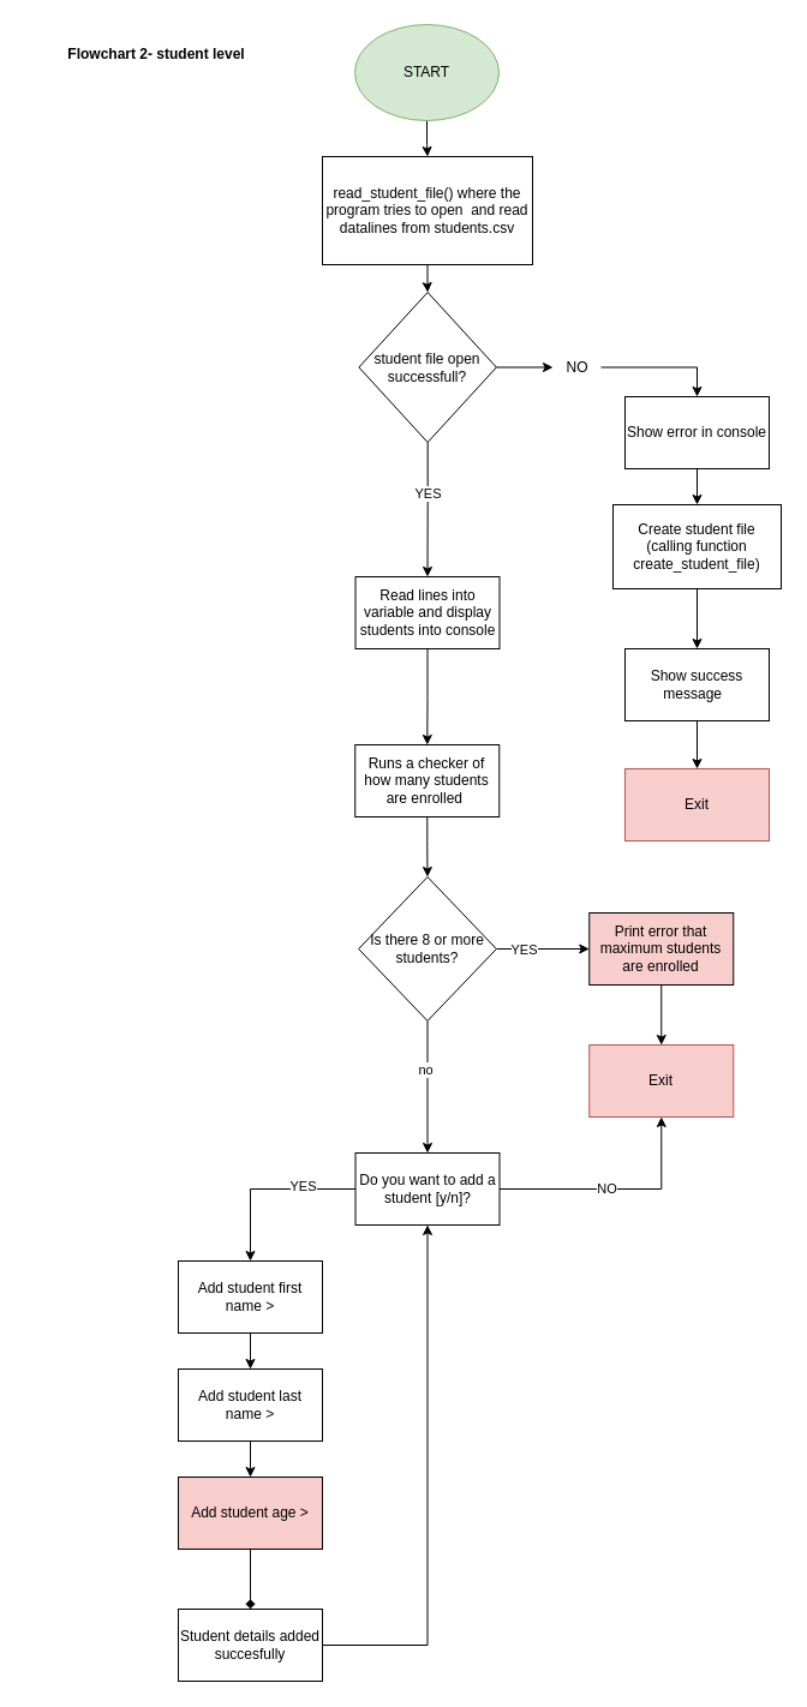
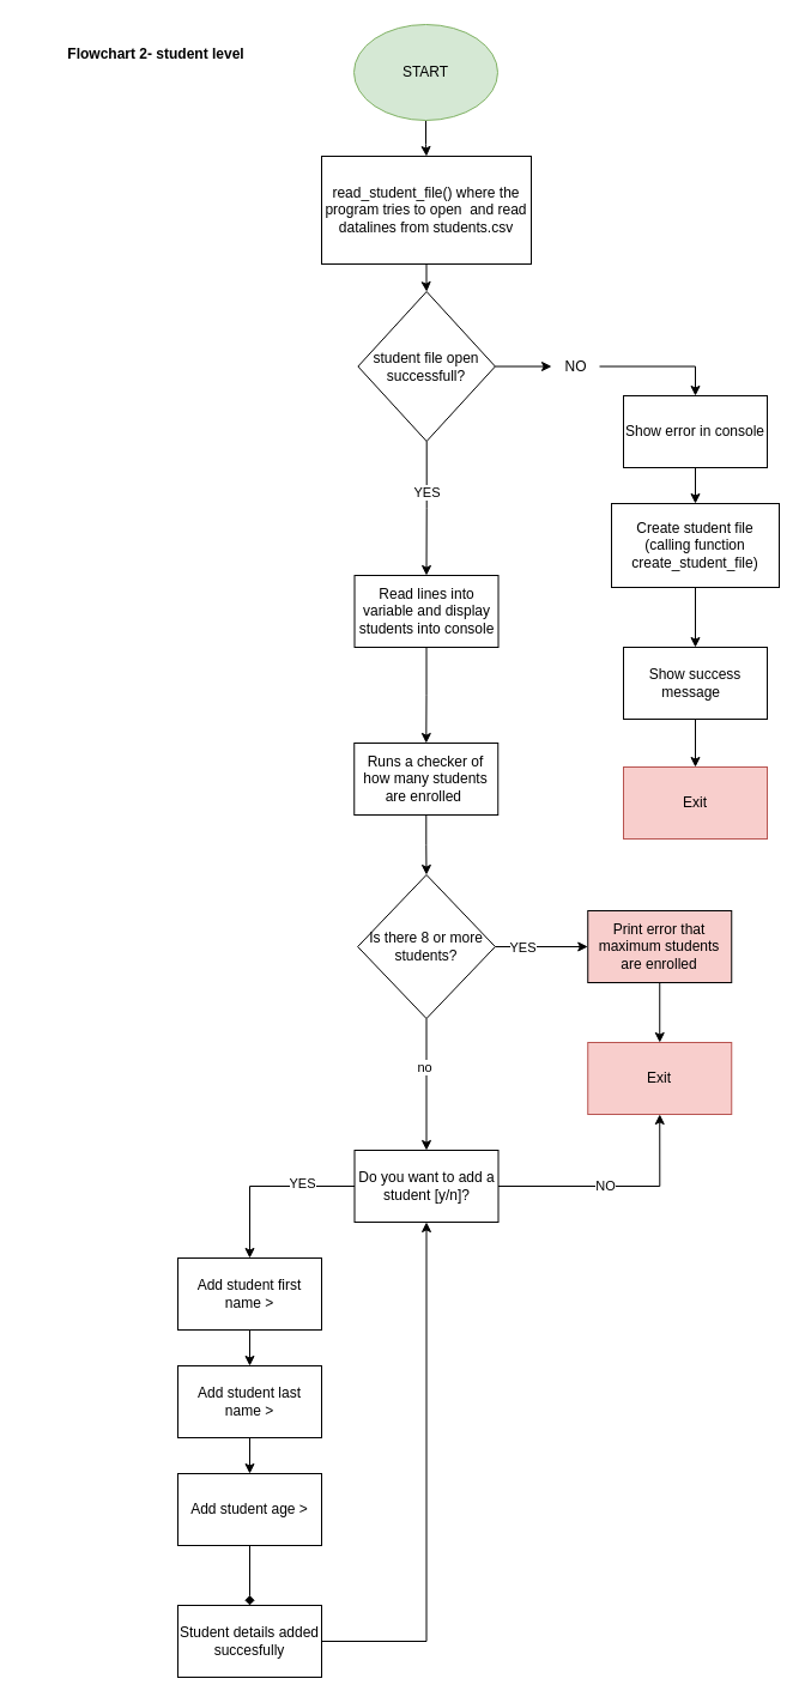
  <mxCell id="0" />
  <mxCell id="1" parent="0" />
  <mxCell id="2" value="" style="edgeStyle=orthogonalEdgeStyle;rounded=0;orthogonalLoop=1;jettySize=auto;html=1;" edge="1" parent="1" source="3" target="6"><mxGeometry relative="1" as="geometry" /></mxCell>
  <mxCell id="3" value="START" style="ellipse;whiteSpace=wrap;html=1;fillColor=#d5e8d4;strokeColor=#82b366;" vertex="1" parent="1"><mxGeometry x="295" y="20" width="120" height="80" as="geometry" /></mxCell>
  <mxCell id="4" value="&lt;b&gt;Flowchart 2- student level&lt;/b&gt;" style="text;html=1;align=center;verticalAlign=middle;whiteSpace=wrap;rounded=0;" vertex="1" parent="1"><mxGeometry x="20" y="30" width="220" height="30" as="geometry" /></mxCell>
  <mxCell id="5" value="" style="edgeStyle=orthogonalEdgeStyle;rounded=0;orthogonalLoop=1;jettySize=auto;html=1;" edge="1" parent="1" source="6" target="10"><mxGeometry relative="1" as="geometry" /></mxCell>
  <mxCell id="6" value="read_student_file() where the program tries to open&amp;nbsp; and read datalines from students.csv" style="whiteSpace=wrap;html=1;" vertex="1" parent="1"><mxGeometry x="268" y="130" width="175" height="90" as="geometry" /></mxCell>
  <mxCell id="7" value="" style="edgeStyle=orthogonalEdgeStyle;rounded=0;orthogonalLoop=1;jettySize=auto;html=1;" edge="1" parent="1" source="10" target="12"><mxGeometry relative="1" as="geometry" /></mxCell>
  <mxCell id="8" value="YES" style="edgeLabel;html=1;align=center;verticalAlign=middle;resizable=0;points=[];" vertex="1" connectable="0" parent="7"><mxGeometry x="-0.235" relative="1" as="geometry"><mxPoint as="offset" /></mxGeometry></mxCell>
  <mxCell id="9" value="" style="edgeStyle=orthogonalEdgeStyle;rounded=0;orthogonalLoop=1;jettySize=auto;html=1;" edge="1" parent="1" source="35" target="14"><mxGeometry relative="1" as="geometry" /></mxCell>
  <mxCell id="10" value="student file open successfull?" style="rhombus;whiteSpace=wrap;html=1;" vertex="1" parent="1"><mxGeometry x="298.38" y="243" width="114.5" height="125" as="geometry" /></mxCell>
  <mxCell id="11" value="" style="edgeStyle=orthogonalEdgeStyle;rounded=0;orthogonalLoop=1;jettySize=auto;html=1;" edge="1" parent="1" source="12" target="20"><mxGeometry relative="1" as="geometry" /></mxCell>
  <mxCell id="12" value="Read lines into variable and display students into console" style="whiteSpace=wrap;html=1;" vertex="1" parent="1"><mxGeometry x="295.51" y="480" width="120" height="60" as="geometry" /></mxCell>
  <mxCell id="13" value="" style="edgeStyle=orthogonalEdgeStyle;rounded=0;orthogonalLoop=1;jettySize=auto;html=1;" edge="1" parent="1" source="14" target="16"><mxGeometry relative="1" as="geometry" /></mxCell>
  <mxCell id="14" value="Show error in console" style="whiteSpace=wrap;html=1;" vertex="1" parent="1"><mxGeometry x="520" y="330" width="120" height="60" as="geometry" /></mxCell>
  <mxCell id="15" value="" style="edgeStyle=orthogonalEdgeStyle;rounded=0;orthogonalLoop=1;jettySize=auto;html=1;" edge="1" parent="1" source="16" target="18"><mxGeometry relative="1" as="geometry" /></mxCell>
  <mxCell id="16" value="Create student file (calling function create_student_file)" style="whiteSpace=wrap;html=1;" vertex="1" parent="1"><mxGeometry x="510" y="420" width="140" height="70" as="geometry" /></mxCell>
  <mxCell id="17" value="" style="edgeStyle=orthogonalEdgeStyle;rounded=0;orthogonalLoop=1;jettySize=auto;html=1;" edge="1" parent="1" source="18" target="36"><mxGeometry relative="1" as="geometry" /></mxCell>
  <mxCell id="18" value="Show success message&amp;nbsp;&amp;nbsp;" style="whiteSpace=wrap;html=1;" vertex="1" parent="1"><mxGeometry x="520" y="540" width="120" height="60" as="geometry" /></mxCell>
  <mxCell id="19" value="" style="edgeStyle=orthogonalEdgeStyle;rounded=0;orthogonalLoop=1;jettySize=auto;html=1;" edge="1" parent="1" source="20" target="25"><mxGeometry relative="1" as="geometry" /></mxCell>
  <mxCell id="20" value="Runs a checker of how many students are enrolled&amp;nbsp;" style="whiteSpace=wrap;html=1;" vertex="1" parent="1"><mxGeometry x="295.25" y="620" width="120" height="60" as="geometry" /></mxCell>
  <mxCell id="21" value="" style="edgeStyle=orthogonalEdgeStyle;rounded=0;orthogonalLoop=1;jettySize=auto;html=1;" edge="1" parent="1" source="25" target="27"><mxGeometry relative="1" as="geometry" /></mxCell>
  <mxCell id="22" value="YES" style="edgeLabel;html=1;align=center;verticalAlign=middle;resizable=0;points=[];" vertex="1" connectable="0" parent="21"><mxGeometry x="-0.402" relative="1" as="geometry"><mxPoint as="offset" /></mxGeometry></mxCell>
  <mxCell id="23" value="" style="edgeStyle=orthogonalEdgeStyle;rounded=0;orthogonalLoop=1;jettySize=auto;html=1;" edge="1" parent="1" source="25" target="33"><mxGeometry relative="1" as="geometry" /></mxCell>
  <mxCell id="24" value="no" style="edgeLabel;html=1;align=center;verticalAlign=middle;resizable=0;points=[];" vertex="1" connectable="0" parent="23"><mxGeometry x="-0.273" y="-2" relative="1" as="geometry"><mxPoint as="offset" /></mxGeometry></mxCell>
  <mxCell id="25" value="Is there 8 or more students?" style="rhombus;whiteSpace=wrap;html=1;" vertex="1" parent="1"><mxGeometry x="298.13" y="730" width="114.75" height="120" as="geometry" /></mxCell>
  <mxCell id="26" value="" style="edgeStyle=orthogonalEdgeStyle;rounded=0;orthogonalLoop=1;jettySize=auto;html=1;" edge="1" parent="1" source="27" target="28"><mxGeometry relative="1" as="geometry" /></mxCell>
  <mxCell id="27" value="Print error that maximum students are enrolled" style="whiteSpace=wrap;html=1;fillColor=#f8cecc;" vertex="1" parent="1"><mxGeometry x="490.255" y="760" width="120" height="60" as="geometry" /></mxCell>
  <mxCell id="28" value="Exit" style="whiteSpace=wrap;html=1;fillColor=#f8cecc;strokeColor=#b85450;" vertex="1" parent="1"><mxGeometry x="490.255" y="870" width="120" height="60" as="geometry" /></mxCell>
  <mxCell id="29" value="" style="edgeStyle=orthogonalEdgeStyle;rounded=0;orthogonalLoop=1;jettySize=auto;html=1;entryX=0.5;entryY=1;entryDx=0;entryDy=0;" edge="1" parent="1" source="33" target="28"><mxGeometry relative="1" as="geometry"><mxPoint x="495.505" y="990" as="targetPoint" /></mxGeometry></mxCell>
  <mxCell id="30" value="NO" style="edgeLabel;html=1;align=center;verticalAlign=middle;resizable=0;points=[];" vertex="1" connectable="0" parent="29"><mxGeometry x="-0.088" y="1" relative="1" as="geometry"><mxPoint as="offset" /></mxGeometry></mxCell>
  <mxCell id="31" value="" style="edgeStyle=orthogonalEdgeStyle;rounded=0;orthogonalLoop=1;jettySize=auto;html=1;" edge="1" parent="1" source="33" target="38"><mxGeometry relative="1" as="geometry" /></mxCell>
  <mxCell id="32" value="YES" style="edgeLabel;html=1;align=center;verticalAlign=middle;resizable=0;points=[];" vertex="1" connectable="0" parent="31"><mxGeometry x="-0.397" y="-3" relative="1" as="geometry"><mxPoint as="offset" /></mxGeometry></mxCell>
  <mxCell id="33" value="Do you want to add a student [y/n]?" style="whiteSpace=wrap;html=1;" vertex="1" parent="1"><mxGeometry x="295.505" y="960" width="120" height="60" as="geometry" /></mxCell>
  <mxCell id="34" value="" style="edgeStyle=orthogonalEdgeStyle;rounded=0;orthogonalLoop=1;jettySize=auto;html=1;" edge="1" parent="1" source="10" target="35"><mxGeometry relative="1" as="geometry"><mxPoint x="413" y="306" as="sourcePoint" /><mxPoint x="520" y="420" as="targetPoint" /></mxGeometry></mxCell>
  <mxCell id="35" value="NO" style="text;html=1;align=center;verticalAlign=middle;resizable=0;points=[];autosize=1;strokeColor=none;fillColor=none;" vertex="1" parent="1"><mxGeometry x="460" y="290.5" width="40" height="30" as="geometry" /></mxCell>
  <mxCell id="36" value="Exit" style="whiteSpace=wrap;html=1;fillColor=#f8cecc;strokeColor=#b85450;" vertex="1" parent="1"><mxGeometry x="520" y="640" width="120" height="60" as="geometry" /></mxCell>
  <mxCell id="37" value="" style="edgeStyle=orthogonalEdgeStyle;rounded=0;orthogonalLoop=1;jettySize=auto;html=1;" edge="1" parent="1" source="38" target="40"><mxGeometry relative="1" as="geometry" /></mxCell>
  <mxCell id="38" value="Add student first name &amp;gt;" style="whiteSpace=wrap;html=1;" vertex="1" parent="1"><mxGeometry x="147.995" y="1050" width="120" height="60" as="geometry" /></mxCell>
  <mxCell id="39" value="" style="edgeStyle=orthogonalEdgeStyle;rounded=0;orthogonalLoop=1;jettySize=auto;html=1;" edge="1" parent="1" source="40" target="42"><mxGeometry relative="1" as="geometry" /></mxCell>
  <mxCell id="40" value="Add student last name &amp;gt;" style="whiteSpace=wrap;html=1;" vertex="1" parent="1"><mxGeometry x="147.995" y="1140" width="120" height="60" as="geometry" /></mxCell>
  <mxCell id="41" value="" style="edgeStyle=orthogonalEdgeStyle;rounded=0;orthogonalLoop=1;jettySize=auto;html=1;endArrow=diamond;" edge="1" parent="1" source="42" target="44"><mxGeometry relative="1" as="geometry" /></mxCell>
- <mxCell id="42" value="Add student age &amp;gt;" style="whiteSpace=wrap;html=1;fillColor=#f8cecc;" vertex="1" parent="1"><mxGeometry x="148.005" y="1230" width="120" height="60" as="geometry" /></mxCell>
+ <mxCell id="42" value="Add student age &amp;gt;" style="whiteSpace=wrap;html=1;" vertex="1" parent="1"><mxGeometry x="148.005" y="1230" width="120" height="60" as="geometry" /></mxCell>
  <mxCell id="43" style="edgeStyle=orthogonalEdgeStyle;rounded=0;orthogonalLoop=1;jettySize=auto;html=1;entryX=0.5;entryY=1;entryDx=0;entryDy=0;" edge="1" parent="1" source="44" target="33"><mxGeometry relative="1" as="geometry" /></mxCell>
  <mxCell id="44" value="Student details added succesfully" style="whiteSpace=wrap;html=1;" vertex="1" parent="1"><mxGeometry x="147.995" y="1340" width="120" height="60" as="geometry" /></mxCell>
